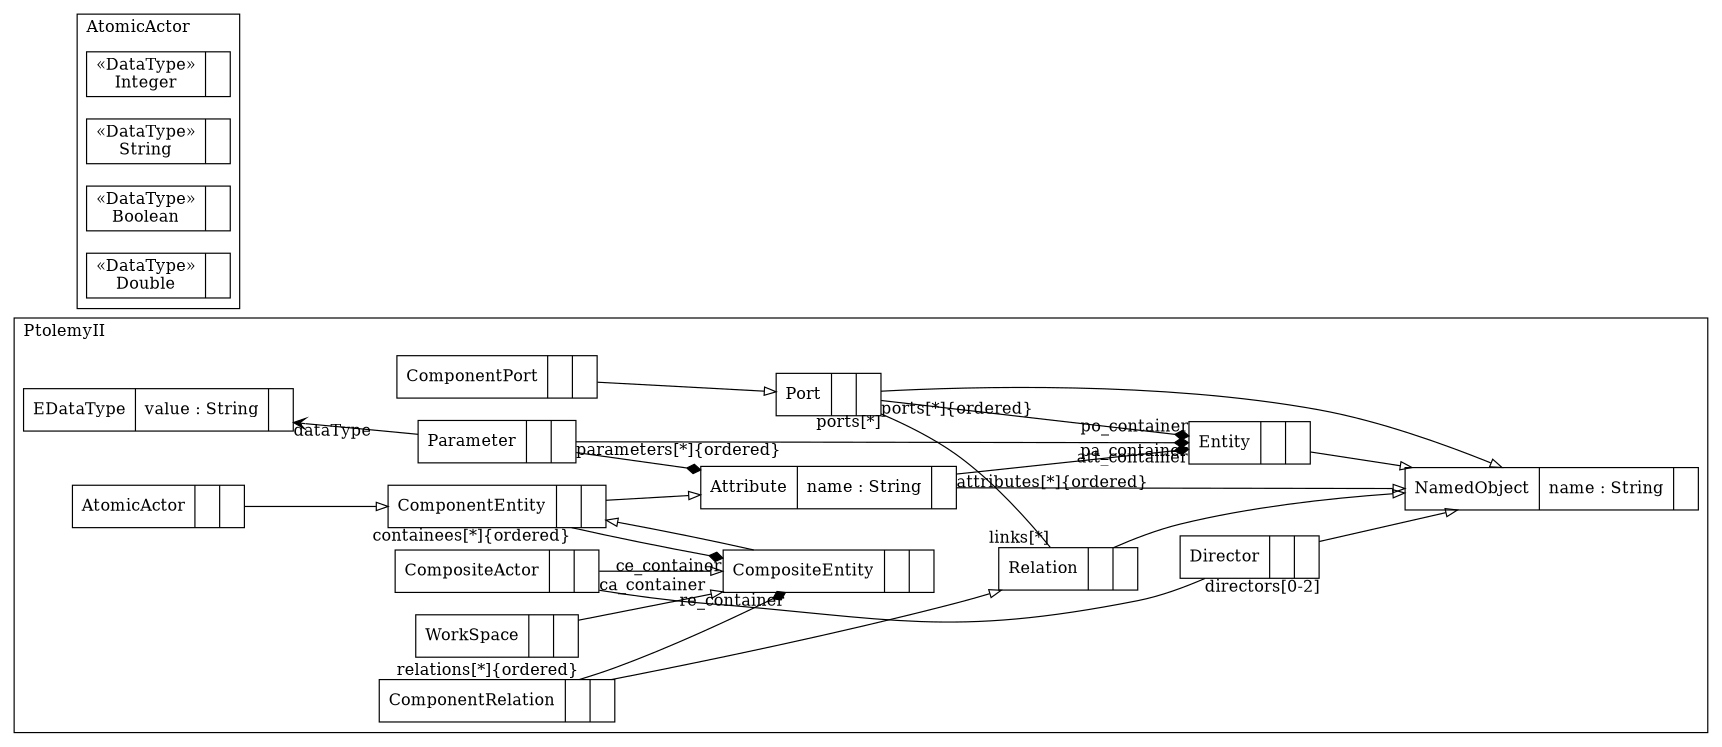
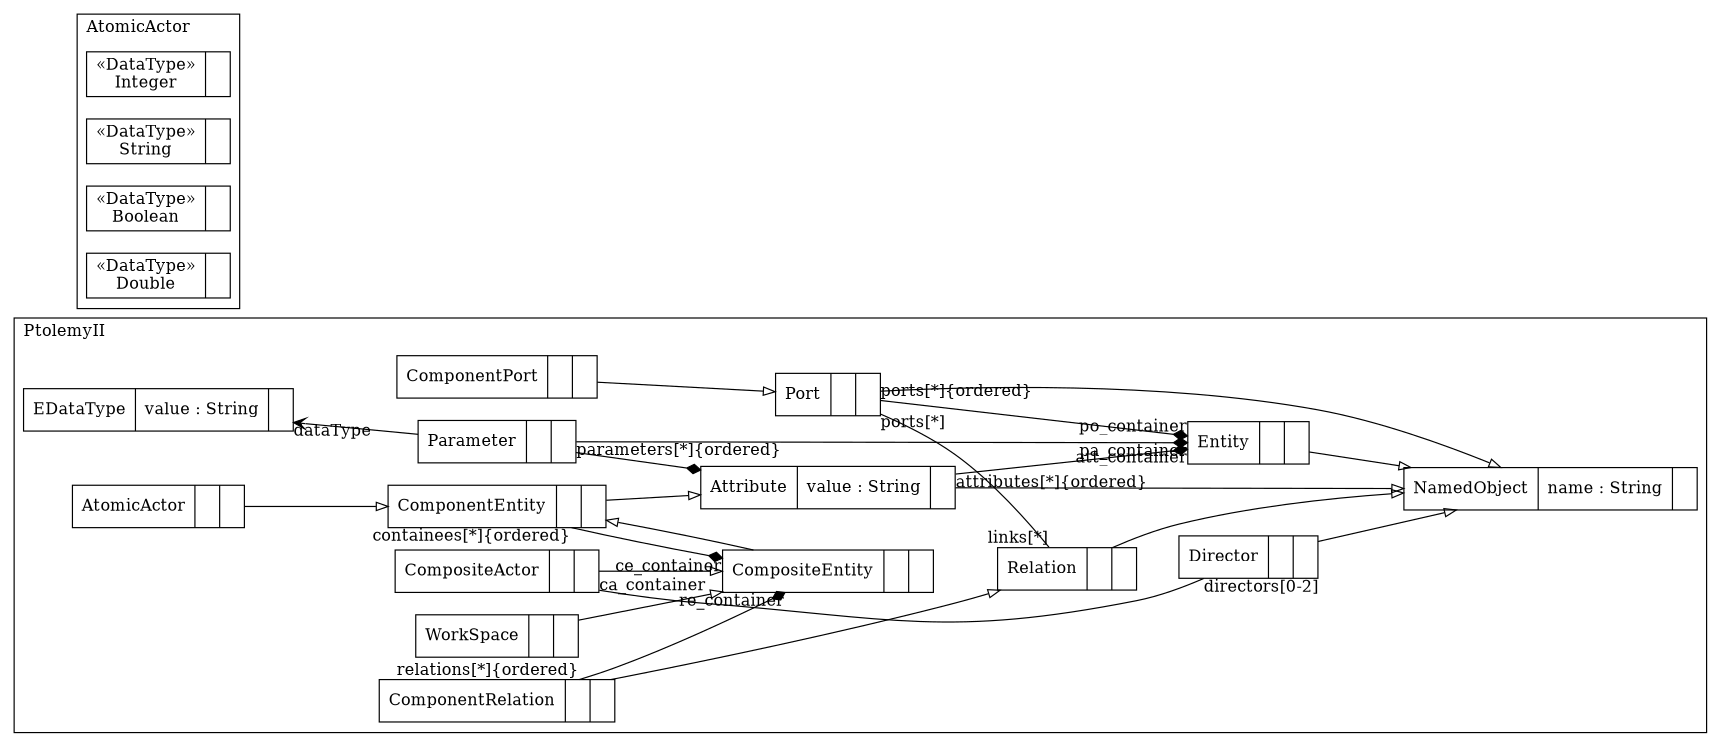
  digraph {
    compound=true
    labeljust=l
    labelloc=t
    nodeSep=0.75
    rankdir=LR
    node [shape=record]
    edge [arrowhead=onormal constraint=true group=NamedObject minlen=2]
    n1 [label="{EDataType|value : String| }"]
    n2 [label="{NamedObject|name : String| }"]
-   n3 [label="{Attribute|name : String| }"]
+   n3 [label="{Attribute|value : String| }"]
    n4 [label="{Entity| | }"]
    n5 [label="{Port| | }"]
    n6 [label="{Relation| | }"]
    n7 [label="{Director| | }"]
    n8 [label="{Parameter| | }"]
    n9 [label="{ComponentPort| | }"]
    n10 [label="{ComponentRelation| | }"]
    n11 [label="{CompositeEntity| | }"]
    n12 [label="{ComponentEntity| | }"]
    n13 [label="{AtomicActor| | }"]
    n14 [label="{WorkSpace| | }"]
    n15 [label="{CompositeActor| | }"]
    n16 [label="{&#171;DataType&#187;\nInteger|}"]
    n17 [label="{&#171;DataType&#187;\nString|}"]
    n18 [label="{&#171;DataType&#187;\nBoolean|}"]
    n19 [label="{&#171;DataType&#187;\nDouble|}"]
    subgraph cluster_1 {
      color=black
      label=PtolemyII
      n1
      n2
      n3
      n4
      n5
      n6
      n7
      n8
      n9
      n10
      n11
      n12
      n13
      n14
      n15
    }
    subgraph cluster_2 {
      color=black
      label=AtomicActor
      n16
      n17
      n18
      n19
    }
    n3 -> n2
    n3 -> n4 [arrowhead=diamond arrowtail=none group=Entity headlabel=att_container taillabel="attributes[*]{ordered}"]
    n4 -> n2
    n5 -> n2
    n5 -> n4 [arrowhead=diamond arrowtail=none group=Entity headlabel=po_container taillabel="ports[*]{ordered}"]
    n5 -> n6 [arrowhead=none arrowtail=none constraint=false group=Relation headlabel="links[*]" taillabel="ports[*]"]
    n6 -> n2
    n7 -> n2
    n8 -> n1 [arrowhead=vee arrowtail=none constraint=false group=EDataType headlabel=dataType]
    n8 -> n3 [arrowhead=diamond group=Attribute]
    n8 -> n4 [arrowhead=diamond arrowtail=none group=Entity headlabel=pa_container taillabel="parameters[*]{ordered}"]
    n9 -> n5 [group=Port]
    n10 -> n6 [group=Relation]
    n10 -> n11 [arrowhead=diamond arrowtail=none group=CompositeEntity headlabel=re_container taillabel="relations[*]{ordered}"]
    n11 -> n12 [group=ComponentEntity]
    n12 -> n3 [group=Attribute]
    n12 -> n11 [arrowhead=diamond arrowtail=none group=CompositeEntity headlabel=ce_container taillabel="containees[*]{ordered}"]
    n13 -> n12 [group=ComponentEntity]
    n14 -> n11 [group=CompositeEntity]
    n15 -> n7 [arrowhead=none arrowtail=none constraint=false group=Director headlabel="directors[0-2]" taillabel=ca_container]
    n15 -> n11 [group=CompositeEntity]
  }
